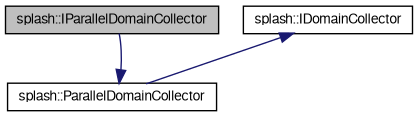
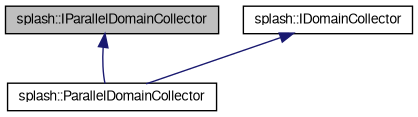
  digraph {
    node [color=black fillcolor=white fontname=FreeSans fontsize=10 shape=record style=filled]
    edge [color=midnightblue dir=back fontname=FreeSans fontsize=10 labelfontname=FreeSans labelfontsize=10 style=solid]
    n1 [fillcolor=grey75 fontcolor=black height=0.2 label="splash::IParallelDomainCollector" width=0.4]
    n2 [height=0.2 label="splash::ParallelDomainCollector" width=0.4]
    n3 [height=0.2 label="splash::IDomainCollector" width=0.4]
-   n2 -> n1
+   n1 -> n2
    n3 -> n2
  }
